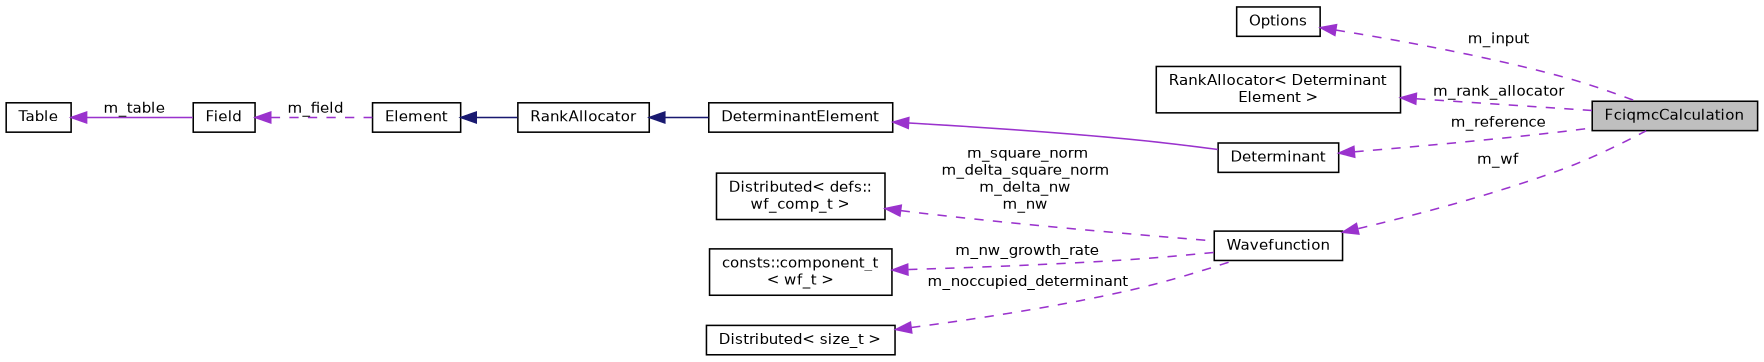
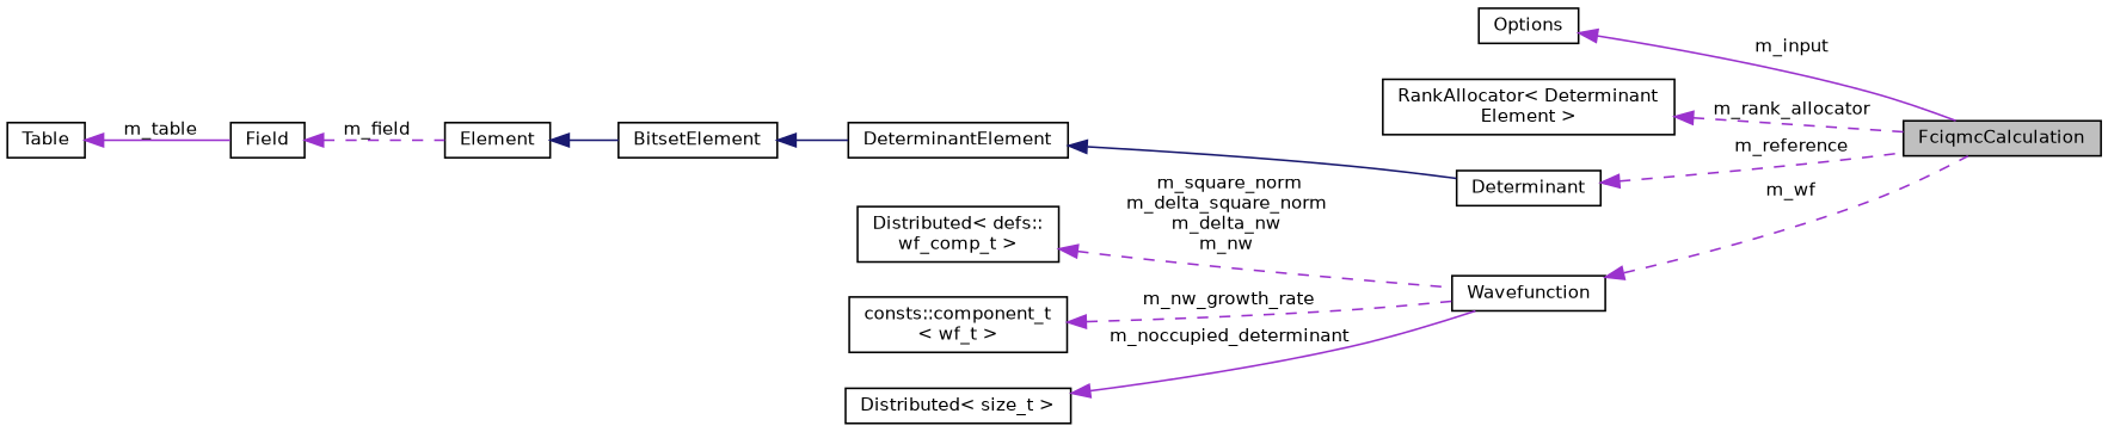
  digraph {
    rankdir=LR
    node [color=black fillcolor=white fontname=Helvetica fontsize=10 shape=record style=filled]
    edge [color=darkorchid3 dir=back fontname=Helvetica fontsize=10 labelfontname=Helvetica labelfontsize=10 style=dashed]
    n1 [fillcolor=grey75 fontcolor=black height=0.2 label=FciqmcCalculation width=0.4]
    n2 [height=0.2 label=Options width=0.4]
    n3 [height=0.2 label="RankAllocator\< Determinant\lElement \>" width=0.4]
    n4 [height=0.2 label=Determinant width=0.4]
    n5 [height=0.2 label=DeterminantElement width=0.4]
-   n6 [height=0.2 label=RankAllocator width=0.4]
+   n6 [height=0.2 label=BitsetElement width=0.4]
    n7 [height=0.2 label=Element width=0.4]
    n8 [height=0.2 label=Field width=0.4]
    n9 [height=0.2 label=Table width=0.4]
    n10 [height=0.2 label=Wavefunction width=0.4]
    n11 [height=0.2 label="Distributed\< defs::\lwf_comp_t \>" width=0.4]
    n12 [height=0.2 label="consts::component_t\l\< wf_t \>" width=0.4]
    n13 [height=0.2 label="Distributed\< size_t \>" width=0.4]
-   n2 -> n1 [label=" m_input"]
+   n2 -> n1 [label=" m_input" style=solid]
    n3 -> n1 [label=" m_rank_allocator"]
    n4 -> n1 [label=" m_reference"]
-   n5 -> n4 [style=solid]
+   n5 -> n4 [color=midnightblue style=solid]
    n6 -> n5 [color=midnightblue style=solid]
    n7 -> n6 [color=midnightblue style=solid]
    n8 -> n7 [label=" m_field"]
    n9 -> n8 [label=" m_table" style=solid]
    n10 -> n1 [label=" m_wf"]
    n11 -> n10 [label=" m_square_norm\nm_delta_square_norm\nm_delta_nw\nm_nw"]
    n12 -> n10 [label=" m_nw_growth_rate"]
-   n13 -> n10 [label=" m_noccupied_determinant"]
+   n13 -> n10 [label=" m_noccupied_determinant" style=solid]
  }
